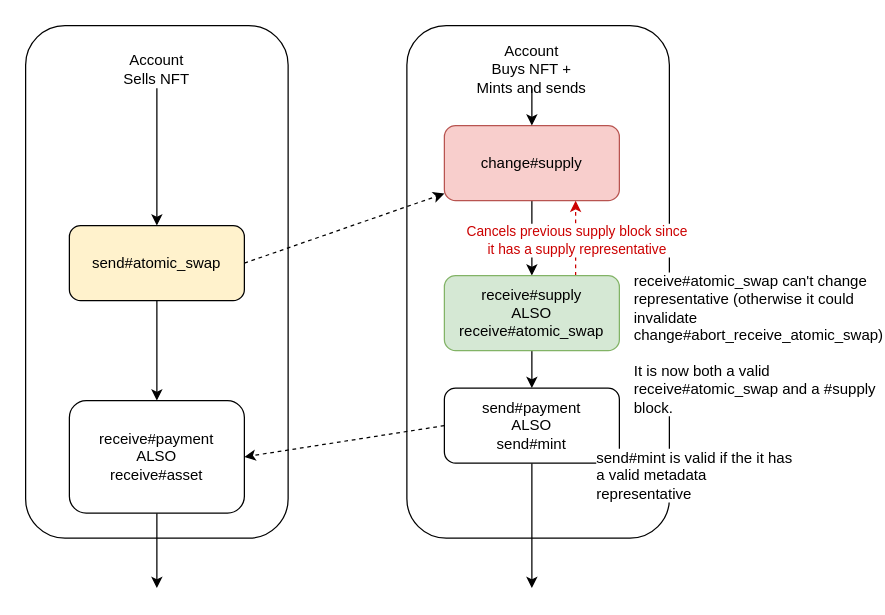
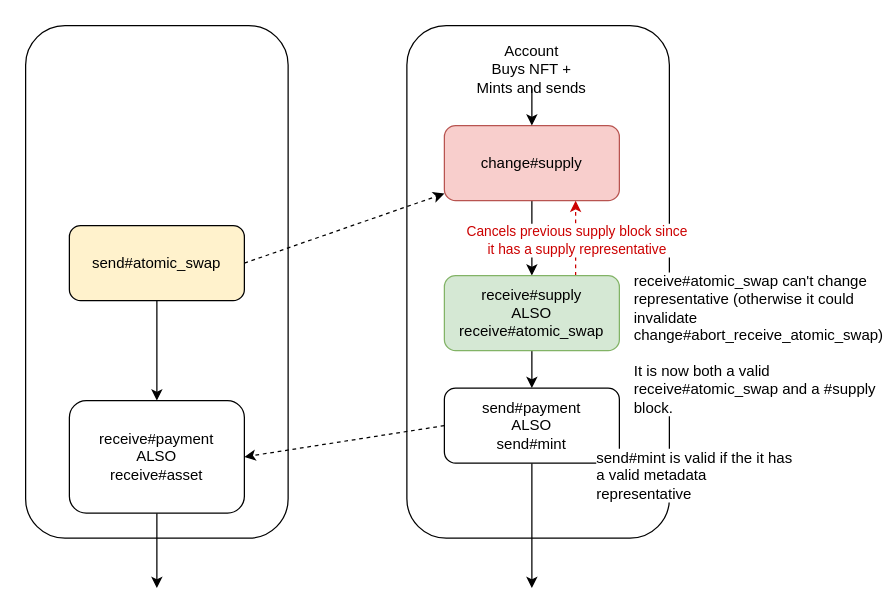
  <mxCell id="0" />
  <mxCell id="1" parent="0" />
  <mxCell id="2" value="" style="rounded=1;whiteSpace=wrap;html=1;" vertex="1" parent="1"><mxGeometry x="20" y="20" width="210" height="410" as="geometry" /></mxCell>
  <mxCell id="3" value="" style="rounded=1;whiteSpace=wrap;html=1;" vertex="1" parent="1"><mxGeometry x="325" y="20" width="210" height="410" as="geometry" /></mxCell>
  <mxCell id="4" style="edgeStyle=orthogonalEdgeStyle;rounded=0;orthogonalLoop=1;jettySize=auto;html=1;exitX=0.5;exitY=1;exitDx=0;exitDy=0;entryX=0.5;entryY=0;entryDx=0;entryDy=0;" edge="1" parent="1" source="5" target="9"><mxGeometry relative="1" as="geometry" /></mxCell>
  <mxCell id="5" value="change#supply" style="rounded=1;whiteSpace=wrap;html=1;fillColor=#f8cecc;strokeColor=#b85450;" vertex="1" parent="1"><mxGeometry x="355" y="100" width="140" height="60" as="geometry" /></mxCell>
  <mxCell id="6" style="edgeStyle=orthogonalEdgeStyle;rounded=0;orthogonalLoop=1;jettySize=auto;html=1;exitX=0.5;exitY=1;exitDx=0;exitDy=0;entryX=0.5;entryY=0;entryDx=0;entryDy=0;" edge="1" parent="1" source="9" target="12"><mxGeometry relative="1" as="geometry" /></mxCell>
  <mxCell id="7" style="edgeStyle=none;rounded=0;orthogonalLoop=1;jettySize=auto;html=1;exitX=0.75;exitY=0;exitDx=0;exitDy=0;entryX=0.75;entryY=1;entryDx=0;entryDy=0;dashed=1;strokeColor=#CC0000;" edge="1" parent="1" source="9" target="5"><mxGeometry relative="1" as="geometry" /></mxCell>
  <mxCell id="8" value="Cancels previous supply block since&lt;br&gt;it has a supply representative" style="edgeLabel;html=1;align=center;verticalAlign=middle;resizable=0;points=[];fontColor=#CC0000;" vertex="1" connectable="0" parent="7"><mxGeometry x="-0.12" relative="1" as="geometry"><mxPoint y="-3" as="offset" /></mxGeometry></mxCell>
  <mxCell id="9" value="receive#supply&lt;br&gt;ALSO&lt;br&gt;receive#atomic_swap" style="rounded=1;whiteSpace=wrap;html=1;fillColor=#d5e8d4;strokeColor=#82b366;" vertex="1" parent="1"><mxGeometry x="355" y="220" width="140" height="60" as="geometry" /></mxCell>
  <mxCell id="10" style="rounded=0;orthogonalLoop=1;jettySize=auto;html=1;exitX=0;exitY=0.5;exitDx=0;exitDy=0;entryX=1;entryY=0.5;entryDx=0;entryDy=0;dashed=1;" edge="1" parent="1" source="12" target="17"><mxGeometry relative="1" as="geometry" /></mxCell>
  <mxCell id="11" style="edgeStyle=orthogonalEdgeStyle;rounded=0;orthogonalLoop=1;jettySize=auto;html=1;exitX=0.5;exitY=1;exitDx=0;exitDy=0;" edge="1" parent="1" source="12"><mxGeometry relative="1" as="geometry"><mxPoint x="425" y="470" as="targetPoint" /></mxGeometry></mxCell>
  <mxCell id="12" value="send#payment&lt;br&gt;ALSO&lt;br&gt;send#mint" style="rounded=1;whiteSpace=wrap;html=1;" vertex="1" parent="1"><mxGeometry x="355" y="310" width="140" height="60" as="geometry" /></mxCell>
  <mxCell id="13" style="edgeStyle=orthogonalEdgeStyle;rounded=0;orthogonalLoop=1;jettySize=auto;html=1;exitX=0.5;exitY=1;exitDx=0;exitDy=0;entryX=0.5;entryY=0;entryDx=0;entryDy=0;" edge="1" parent="1" source="15" target="17"><mxGeometry relative="1" as="geometry" /></mxCell>
  <mxCell id="14" style="rounded=0;orthogonalLoop=1;jettySize=auto;html=1;exitX=1;exitY=0.5;exitDx=0;exitDy=0;dashed=1;" edge="1" parent="1" source="15" target="5"><mxGeometry relative="1" as="geometry" /></mxCell>
  <mxCell id="15" value="send#atomic_swap" style="rounded=1;whiteSpace=wrap;html=1;fillColor=#fff2cc;" vertex="1" parent="1"><mxGeometry x="55" y="180" width="140" height="60" as="geometry" /></mxCell>
  <mxCell id="16" style="edgeStyle=orthogonalEdgeStyle;rounded=0;orthogonalLoop=1;jettySize=auto;html=1;exitX=0.5;exitY=1;exitDx=0;exitDy=0;" edge="1" parent="1" source="17"><mxGeometry relative="1" as="geometry"><mxPoint x="125" y="470" as="targetPoint" /></mxGeometry></mxCell>
  <mxCell id="17" value="receive#payment&lt;br&gt;ALSO&lt;br&gt;receive#asset" style="rounded=1;whiteSpace=wrap;html=1;" vertex="1" parent="1"><mxGeometry x="55" y="320" width="140" height="90" as="geometry" /></mxCell>
- <mxCell id="18" style="edgeStyle=orthogonalEdgeStyle;rounded=0;orthogonalLoop=1;jettySize=auto;html=1;exitX=0.5;exitY=1;exitDx=0;exitDy=0;entryX=0.5;entryY=0;entryDx=0;entryDy=0;" edge="1" parent="1" source="19" target="15"><mxGeometry relative="1" as="geometry" /></mxCell>
- <mxCell id="19" value="Account&lt;br&gt;Sells NFT" style="text;html=1;strokeColor=none;fillColor=none;align=center;verticalAlign=middle;whiteSpace=wrap;rounded=0;" vertex="1" parent="1"><mxGeometry x="95" y="40" width="60" height="30" as="geometry" /></mxCell>
  <mxCell id="20" style="edgeStyle=orthogonalEdgeStyle;rounded=0;orthogonalLoop=1;jettySize=auto;html=1;exitX=0.5;exitY=1;exitDx=0;exitDy=0;entryX=0.5;entryY=0;entryDx=0;entryDy=0;" edge="1" parent="1" source="21" target="5"><mxGeometry relative="1" as="geometry" /></mxCell>
  <mxCell id="21" value="Account&lt;br&gt;Buys NFT + Mints and sends" style="text;html=1;strokeColor=none;fillColor=none;align=center;verticalAlign=middle;whiteSpace=wrap;rounded=0;" vertex="1" parent="1"><mxGeometry x="380" y="40" width="90" height="30" as="geometry" /></mxCell>
  <mxCell id="22" value="&lt;font color=&quot;#000000&quot;&gt;receive#atomic_swap can't change representative (otherwise it could invalidate change#abort_receive_atomic_swap)&lt;br&gt;&lt;br&gt;It is now both a valid receive#atomic_swap and a #supply block.&lt;br&gt;&lt;/font&gt;" style="text;html=1;strokeColor=none;fillColor=none;align=left;verticalAlign=middle;whiteSpace=wrap;rounded=0;fontColor=#CC0000;labelBackgroundColor=default;" vertex="1" parent="1"><mxGeometry x="505" y="260" width="160" height="30" as="geometry" /></mxCell>
  <mxCell id="23" value="&lt;font color=&quot;#000000&quot;&gt;send#mint is valid if the it has a valid metadata representative&lt;br&gt;&lt;/font&gt;" style="text;html=1;strokeColor=none;fillColor=none;align=left;verticalAlign=middle;whiteSpace=wrap;rounded=0;fontColor=#CC0000;labelBackgroundColor=default;" vertex="1" parent="1"><mxGeometry x="475" y="300" width="160" height="160" as="geometry" /></mxCell>
